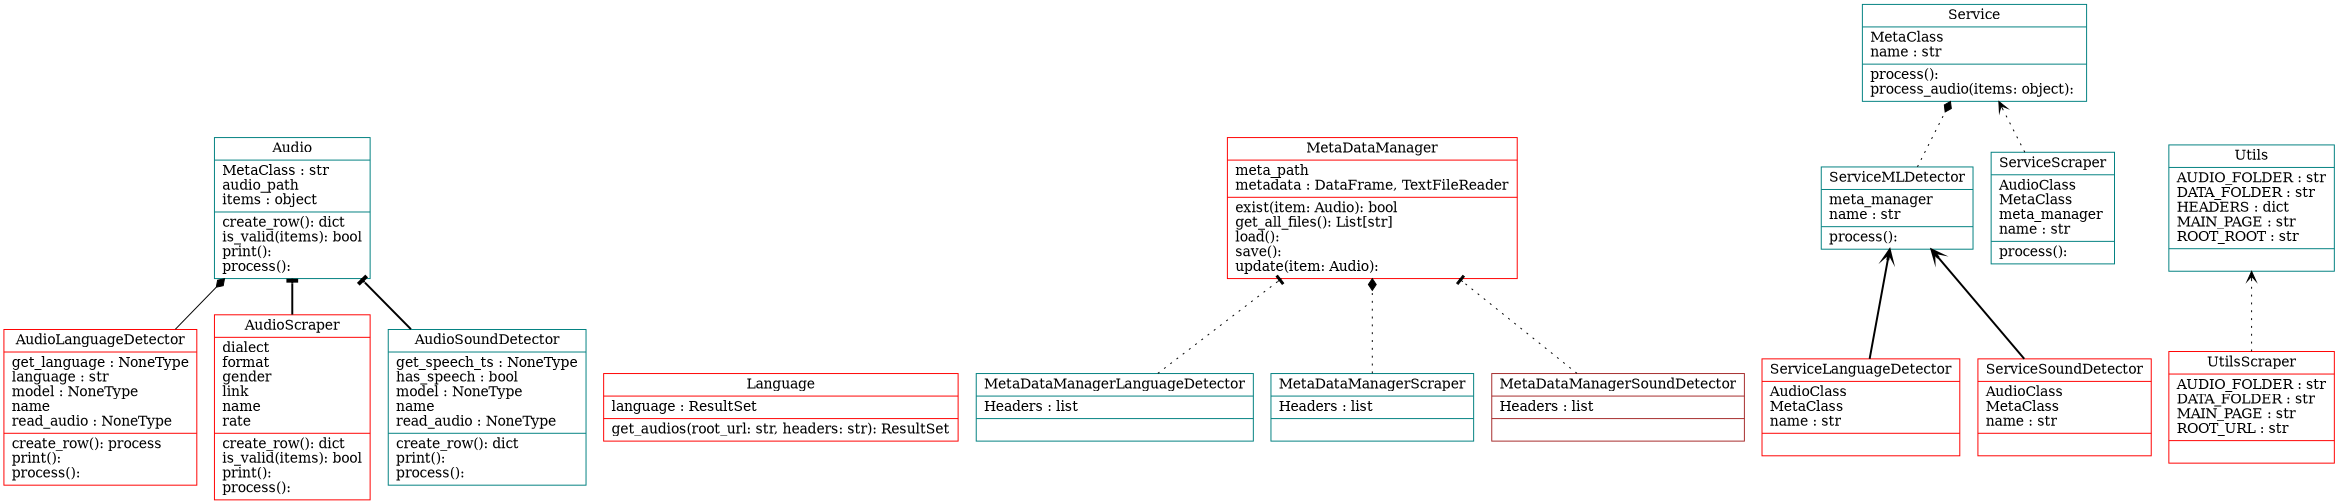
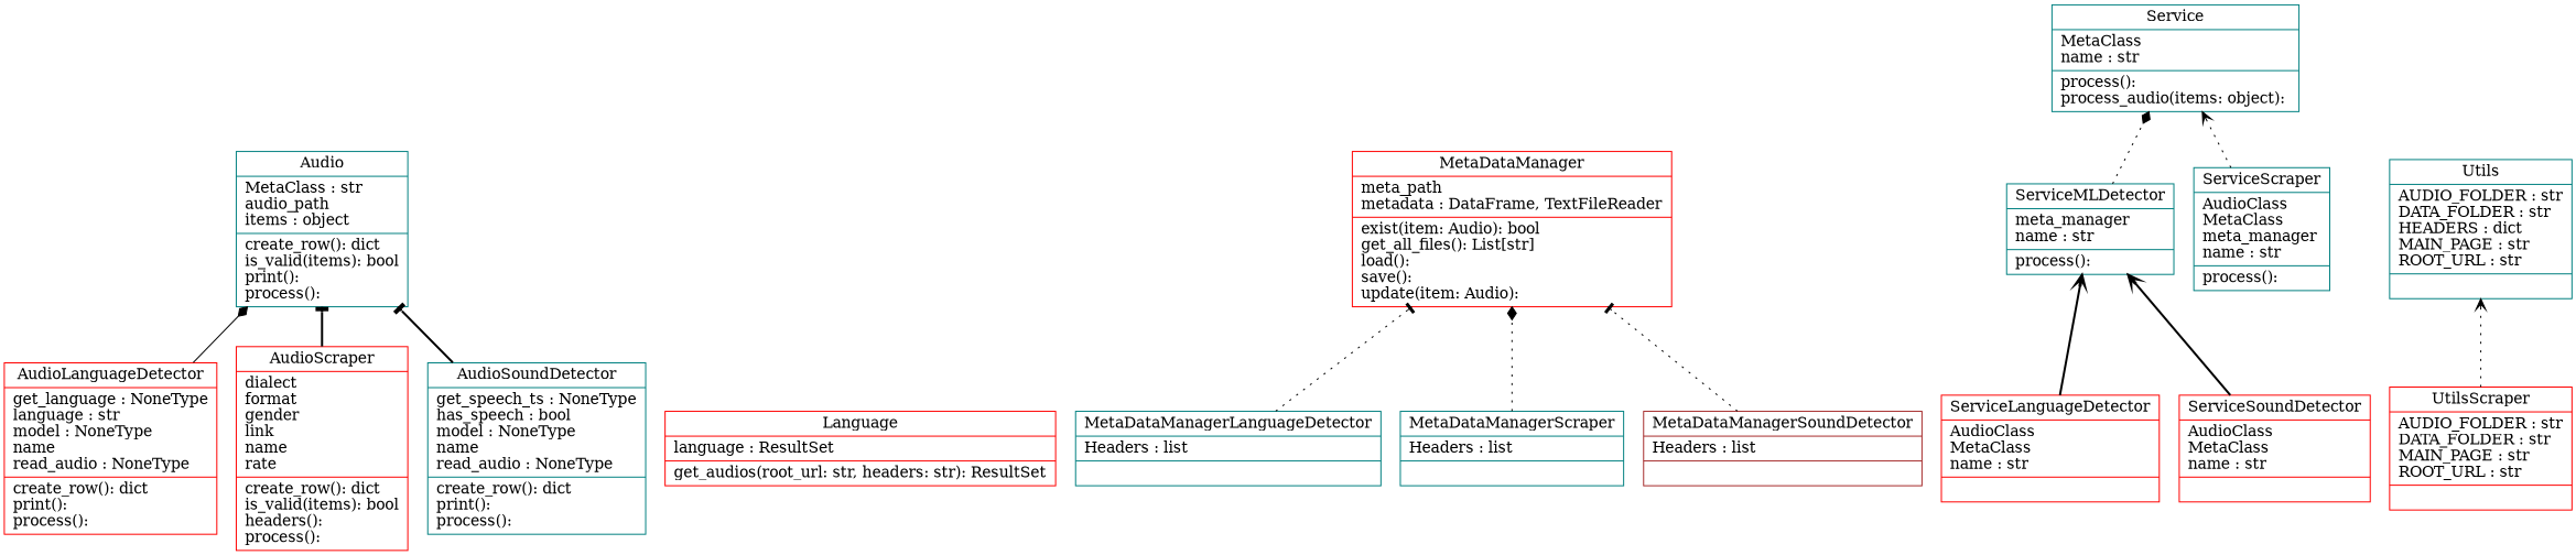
  digraph {
    rankdir=BT
    node [color=teal fontcolor=black shape=record style=solid]
    edge [arrowhead=tee arrowtail=none style=dotted]
    n1 [label="{Audio|MetaClass : str\laudio_path\litems : object\l|create_row(): dict\lis_valid(items): bool\lprint(): \lprocess(): \l}"]
-   n2 [color=red label="{AudioLanguageDetector|get_language : NoneType\llanguage : str\lmodel : NoneType\lname\lread_audio : NoneType\l|create_row(): process\lprint(): \lprocess(): \l}"]
-   n3 [color=red label="{AudioScraper|dialect\lformat\lgender\llink\lname\lrate\l|create_row(): dict\lis_valid(items): bool\lprint(): \lprocess(): \l}"]
+   n2 [color=red label="{AudioLanguageDetector|get_language : NoneType\llanguage : str\lmodel : NoneType\lname\lread_audio : NoneType\l|create_row(): dict\lprint(): \lprocess(): \l}"]
+   n3 [color=red label="{AudioScraper|dialect\lformat\lgender\llink\lname\lrate\l|create_row(): dict\lis_valid(items): bool\lheaders(): \lprocess(): \l}"]
    n4 [label="{AudioSoundDetector|get_speech_ts : NoneType\lhas_speech : bool\lmodel : NoneType\lname\lread_audio : NoneType\l|create_row(): dict\lprint(): \lprocess(): \l}"]
    n5 [color=red label="{Language|language : ResultSet\l|get_audios(root_url: str, headers: str): ResultSet\l}"]
    n6 [color=red label="{MetaDataManager|meta_path\lmetadata : DataFrame, TextFileReader\l|exist(item: Audio): bool\lget_all_files(): List[str]\lload(): \lsave(): \lupdate(item: Audio): \l}"]
    n7 [label="{MetaDataManagerLanguageDetector|Headers : list\l|}"]
    n8 [label="{MetaDataManagerScraper|Headers : list\l|}"]
    n9 [color=brown label="{MetaDataManagerSoundDetector|Headers : list\l|}"]
    n10 [label="{Service|MetaClass\lname : str\l|process(): \lprocess_audio(items: object): \l}"]
    n11 [color=red label="{ServiceLanguageDetector|AudioClass\lMetaClass\lname : str\l|}"]
    n12 [label="{ServiceMLDetector|meta_manager\lname : str\l|process(): \l}"]
    n13 [label="{ServiceScraper|AudioClass\lMetaClass\lmeta_manager\lname : str\l|process(): \l}"]
    n14 [color=red label="{ServiceSoundDetector|AudioClass\lMetaClass\lname : str\l|}"]
-   n15 [label="{Utils|AUDIO_FOLDER : str\lDATA_FOLDER : str\lHEADERS : dict\lMAIN_PAGE : str\lROOT_ROOT : str\l|}"]
+   n15 [label="{Utils|AUDIO_FOLDER : str\lDATA_FOLDER : str\lHEADERS : dict\lMAIN_PAGE : str\lROOT_URL : str\l|}"]
    n16 [color=red label="{UtilsScraper|AUDIO_FOLDER : str\lDATA_FOLDER : str\lMAIN_PAGE : str\lROOT_URL : str\l|}"]
    n2 -> n1 [arrowhead=diamond style=solid]
    n3 -> n1 [style=bold]
    n4 -> n1 [style=bold]
    n7 -> n6
    n8 -> n6 [arrowhead=diamond]
    n9 -> n6
    n11 -> n12 [arrowhead=vee style=bold]
    n12 -> n10 [arrowhead=diamond]
    n13 -> n10 [arrowhead=vee]
    n14 -> n12 [arrowhead=vee style=bold]
    n16 -> n15 [arrowhead=vee]
  }
